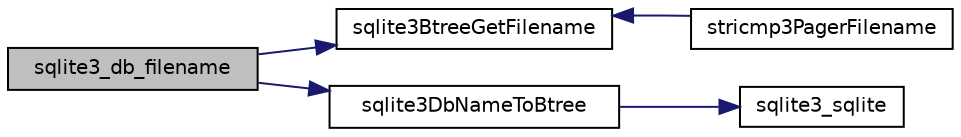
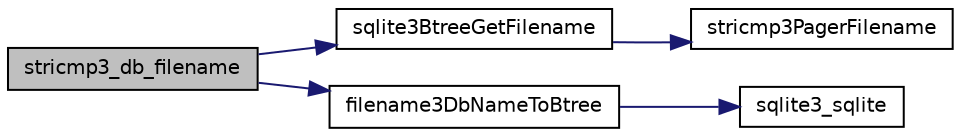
  digraph {
    rankdir=LR
    node [color=black fillcolor=white fontname=Helvetica fontsize=10 shape=record style=filled]
    edge [color=midnightblue fontname=Helvetica fontsize=10 labelfontname=Helvetica labelfontsize=10 style=solid]
-   n1 [fillcolor=grey75 fontcolor=black height=0.2 label=sqlite3_db_filename width=0.4]
+   n1 [fillcolor=grey75 fontcolor=black height=0.2 label=stricmp3_db_filename width=0.4]
    n2 [height=0.2 label=sqlite3BtreeGetFilename width=0.4]
-   n3 [height=0.2 label=sqlite3DbNameToBtree width=0.4]
+   n3 [height=0.2 label=filename3DbNameToBtree width=0.4]
    n4 [height=0.2 label=stricmp3PagerFilename width=0.4]
    n5 [height=0.2 label=sqlite3_sqlite width=0.4]
    n1 -> n2
    n1 -> n3
-   n4 -> n2
+   n2 -> n4
    n3 -> n5
  }
